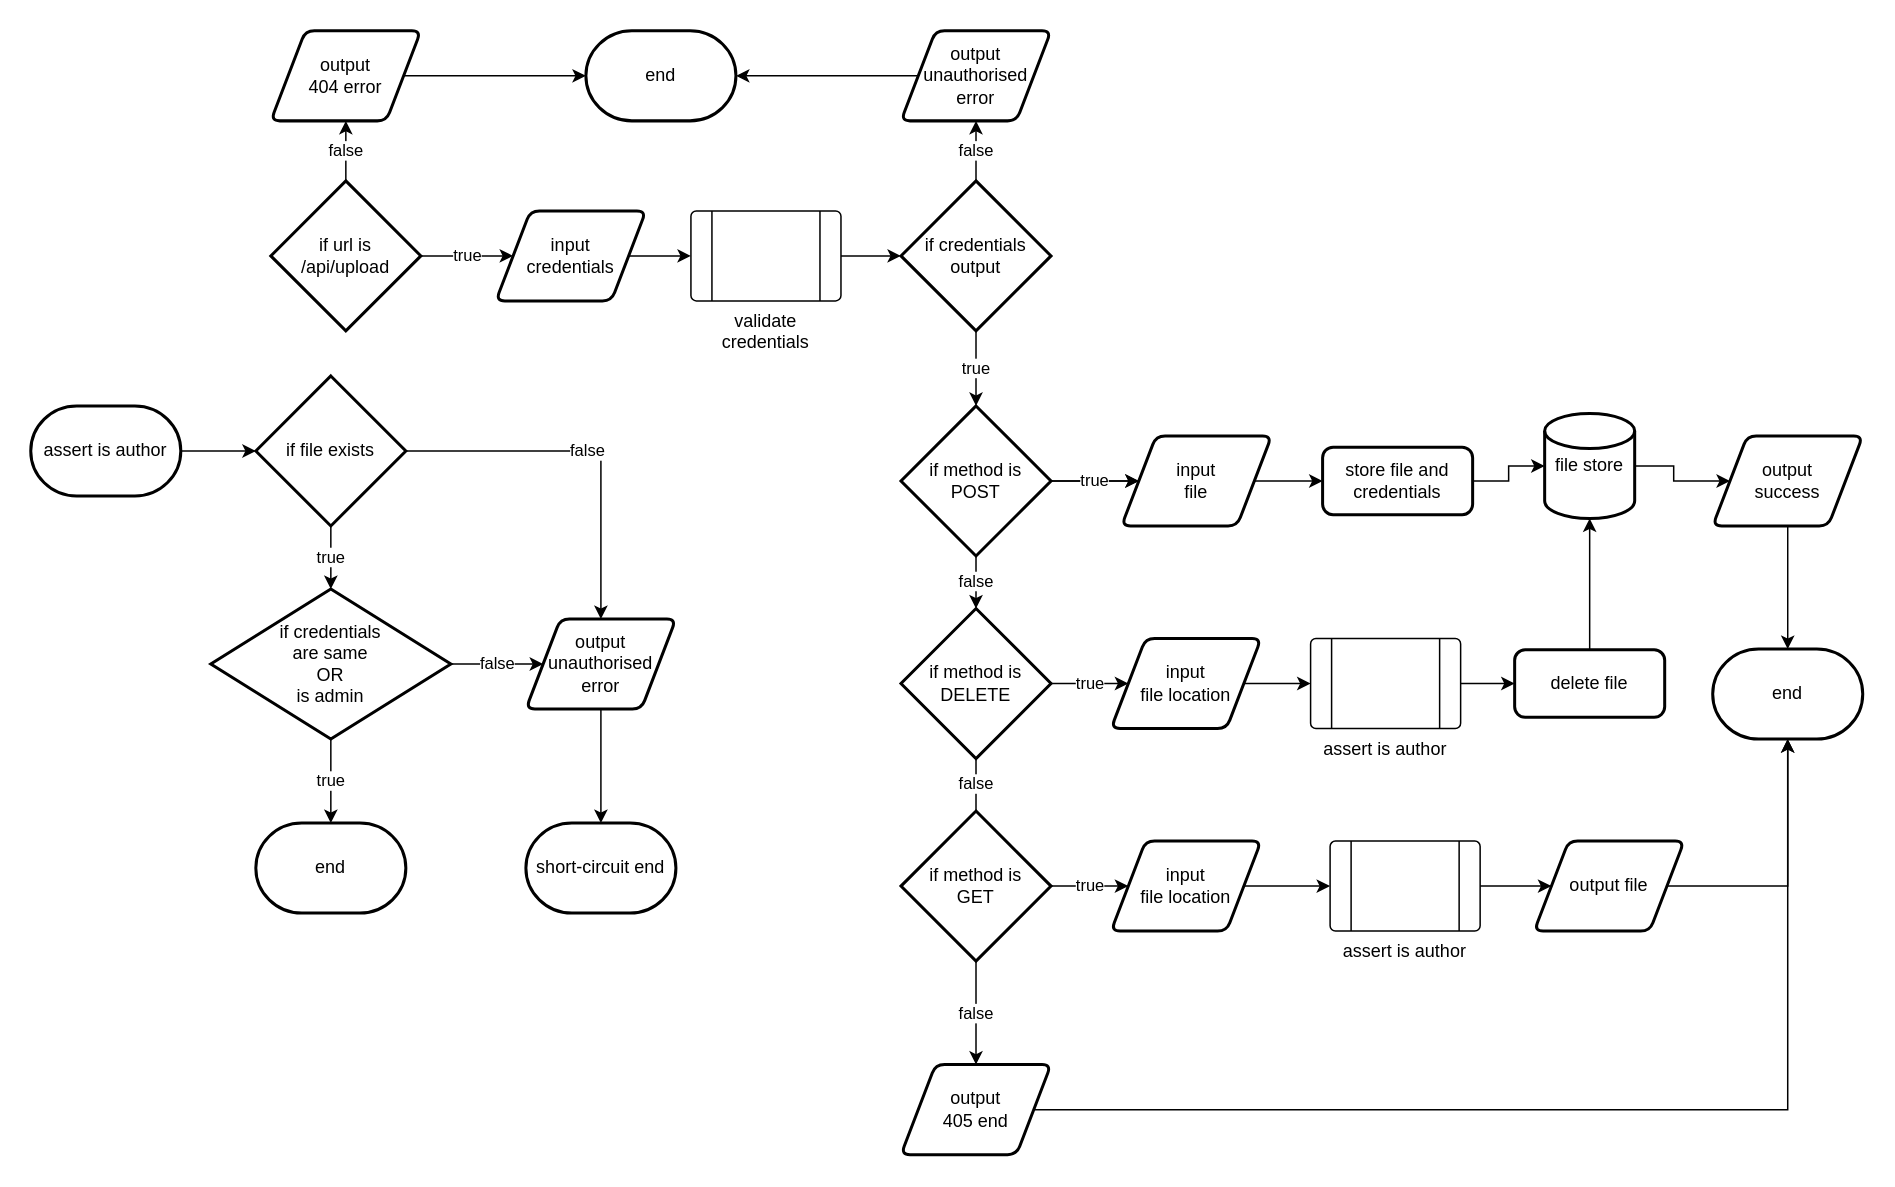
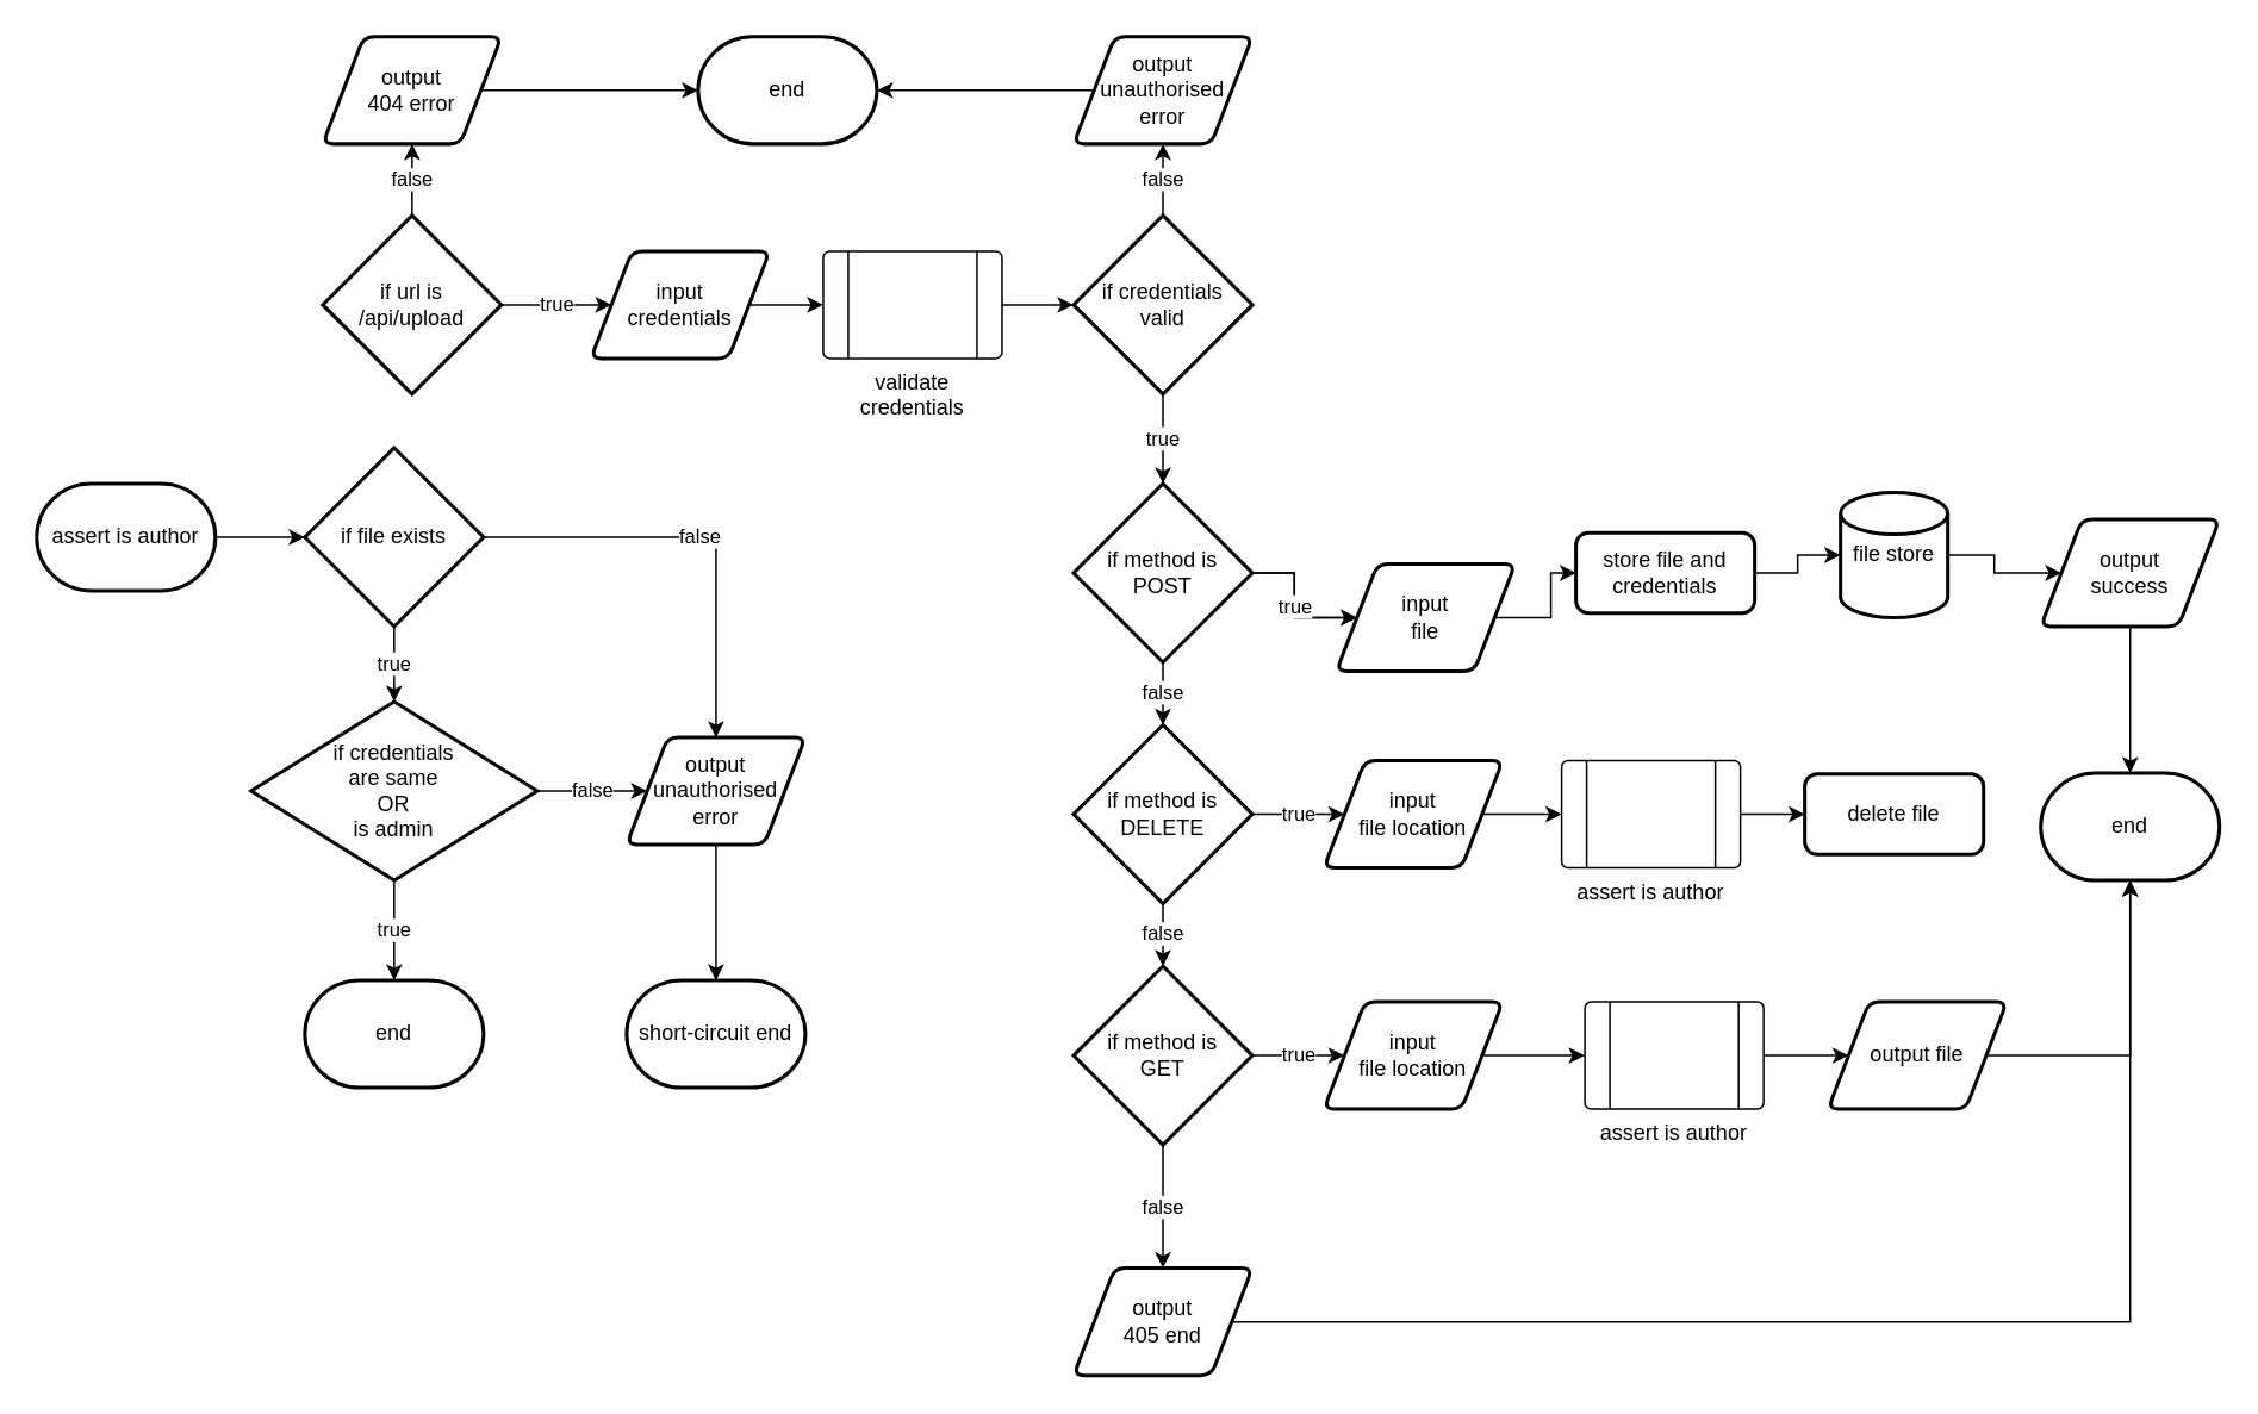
  <mxCell id="0" />
  <mxCell id="1" parent="0" />
  <mxCell id="2" style="edgeStyle=orthogonalEdgeStyle;rounded=0;orthogonalLoop=1;jettySize=auto;html=1;" parent="1" source="3" target="8" edge="1"><mxGeometry relative="1" as="geometry" /></mxCell>
  <mxCell id="3" value="input&lt;br&gt;credentials" style="shape=parallelogram;html=1;strokeWidth=2;perimeter=parallelogramPerimeter;whiteSpace=wrap;rounded=1;arcSize=12;size=0.23;" parent="1" vertex="1"><mxGeometry x="330" y="140" width="100" height="60" as="geometry" /></mxCell>
  <mxCell id="4" value="false" style="edgeStyle=orthogonalEdgeStyle;rounded=0;orthogonalLoop=1;jettySize=auto;html=1;" parent="1" source="6" target="10" edge="1"><mxGeometry relative="1" as="geometry" /></mxCell>
  <mxCell id="5" value="true" style="edgeStyle=orthogonalEdgeStyle;rounded=0;orthogonalLoop=1;jettySize=auto;html=1;" parent="1" source="6" target="21" edge="1"><mxGeometry relative="1" as="geometry" /></mxCell>
- <mxCell id="6" value="if credentials&lt;br&gt;output" style="strokeWidth=2;html=1;shape=mxgraph.flowchart.decision;whiteSpace=wrap;" parent="1" vertex="1"><mxGeometry x="600" y="120" width="100" height="100" as="geometry" /></mxCell>
+ <mxCell id="6" value="if credentials&lt;br&gt;valid" style="strokeWidth=2;html=1;shape=mxgraph.flowchart.decision;whiteSpace=wrap;" parent="1" vertex="1"><mxGeometry x="600" y="120" width="100" height="100" as="geometry" /></mxCell>
  <mxCell id="7" style="edgeStyle=orthogonalEdgeStyle;rounded=0;orthogonalLoop=1;jettySize=auto;html=1;" parent="1" source="8" target="6" edge="1"><mxGeometry relative="1" as="geometry" /></mxCell>
  <mxCell id="8" value="validate credentials" style="verticalLabelPosition=bottom;verticalAlign=top;html=1;shape=process;whiteSpace=wrap;rounded=1;size=0.14;arcSize=6;" parent="1" vertex="1"><mxGeometry x="460" y="140" width="100" height="60" as="geometry" /></mxCell>
  <mxCell id="9" style="edgeStyle=orthogonalEdgeStyle;rounded=0;orthogonalLoop=1;jettySize=auto;html=1;" parent="1" source="10" target="41" edge="1"><mxGeometry relative="1" as="geometry" /></mxCell>
  <mxCell id="10" value="output&lt;br&gt;unauthorised&lt;br&gt;error" style="shape=parallelogram;html=1;strokeWidth=2;perimeter=parallelogramPerimeter;whiteSpace=wrap;rounded=1;arcSize=12;size=0.23;" parent="1" vertex="1"><mxGeometry x="600" y="20" width="100" height="60" as="geometry" /></mxCell>
  <mxCell id="11" style="edgeStyle=orthogonalEdgeStyle;rounded=0;orthogonalLoop=1;jettySize=auto;html=1;" parent="1" source="12" target="16" edge="1"><mxGeometry relative="1" as="geometry" /></mxCell>
- <mxCell id="12" value="input&lt;br&gt;file" style="shape=parallelogram;html=1;strokeWidth=2;perimeter=parallelogramPerimeter;whiteSpace=wrap;rounded=1;arcSize=12;size=0.23;" parent="1" vertex="1"><mxGeometry x="747" y="290" width="100" height="60" as="geometry" /></mxCell>
+ <mxCell id="12" value="input&lt;br&gt;file" style="shape=parallelogram;html=1;strokeWidth=2;perimeter=parallelogramPerimeter;whiteSpace=wrap;rounded=1;arcSize=12;size=0.23;" parent="1" vertex="1"><mxGeometry x="747" y="315" width="100" height="60" as="geometry" /></mxCell>
  <mxCell id="13" style="edgeStyle=orthogonalEdgeStyle;rounded=0;orthogonalLoop=1;jettySize=auto;html=1;" edge="1" parent="1" source="14" target="43"><mxGeometry relative="1" as="geometry" /></mxCell>
  <mxCell id="14" value="file store" style="strokeWidth=2;html=1;shape=mxgraph.flowchart.database;whiteSpace=wrap;" parent="1" vertex="1"><mxGeometry x="1029" y="275" width="60" height="70" as="geometry" /></mxCell>
  <mxCell id="15" style="edgeStyle=orthogonalEdgeStyle;rounded=0;orthogonalLoop=1;jettySize=auto;html=1;" parent="1" source="16" target="14" edge="1"><mxGeometry relative="1" as="geometry" /></mxCell>
  <mxCell id="16" value="store file and credentials" style="rounded=1;whiteSpace=wrap;html=1;absoluteArcSize=1;arcSize=14;strokeWidth=2;" parent="1" vertex="1"><mxGeometry x="881" y="297.5" width="100" height="45" as="geometry" /></mxCell>
  <mxCell id="17" value="end" style="strokeWidth=2;html=1;shape=mxgraph.flowchart.terminator;whiteSpace=wrap;" parent="1" vertex="1"><mxGeometry x="1141" y="432" width="100" height="60" as="geometry" /></mxCell>
  <mxCell id="18" style="edgeStyle=orthogonalEdgeStyle;rounded=0;orthogonalLoop=1;jettySize=auto;html=1;" parent="1" source="21" target="12" edge="1"><mxGeometry relative="1" as="geometry" /></mxCell>
  <mxCell id="19" value="true" style="edgeStyle=orthogonalEdgeStyle;rounded=0;orthogonalLoop=1;jettySize=auto;html=1;" parent="1" source="21" target="12" edge="1"><mxGeometry relative="1" as="geometry" /></mxCell>
  <mxCell id="20" value="false" style="edgeStyle=orthogonalEdgeStyle;rounded=0;orthogonalLoop=1;jettySize=auto;html=1;" edge="1" parent="1" source="21" target="36"><mxGeometry relative="1" as="geometry" /></mxCell>
  <mxCell id="21" value="if method is&lt;br&gt;POST" style="strokeWidth=2;html=1;shape=mxgraph.flowchart.decision;whiteSpace=wrap;" parent="1" vertex="1"><mxGeometry x="600" y="270" width="100" height="100" as="geometry" /></mxCell>
  <mxCell id="22" value="true" style="edgeStyle=orthogonalEdgeStyle;rounded=0;orthogonalLoop=1;jettySize=auto;html=1;" parent="1" source="24" target="26" edge="1"><mxGeometry relative="1" as="geometry" /></mxCell>
  <mxCell id="23" value="false" style="edgeStyle=orthogonalEdgeStyle;rounded=0;orthogonalLoop=1;jettySize=auto;html=1;" edge="1" parent="1" source="24" target="40"><mxGeometry relative="1" as="geometry" /></mxCell>
  <mxCell id="24" value="if method is&lt;br&gt;GET" style="strokeWidth=2;html=1;shape=mxgraph.flowchart.decision;whiteSpace=wrap;" parent="1" vertex="1"><mxGeometry x="600" y="540" width="100" height="100" as="geometry" /></mxCell>
  <mxCell id="25" style="edgeStyle=orthogonalEdgeStyle;rounded=0;orthogonalLoop=1;jettySize=auto;html=1;" parent="1" source="26" target="59" edge="1"><mxGeometry relative="1" as="geometry" /></mxCell>
  <mxCell id="26" value="input&lt;br&gt;file location" style="shape=parallelogram;html=1;strokeWidth=2;perimeter=parallelogramPerimeter;whiteSpace=wrap;rounded=1;arcSize=12;size=0.23;" parent="1" vertex="1"><mxGeometry x="740" y="560" width="100" height="60" as="geometry" /></mxCell>
  <mxCell id="27" value="true" style="edgeStyle=orthogonalEdgeStyle;rounded=0;orthogonalLoop=1;jettySize=auto;html=1;" parent="1" source="29" target="3" edge="1"><mxGeometry relative="1" as="geometry" /></mxCell>
  <mxCell id="28" value="false" style="edgeStyle=orthogonalEdgeStyle;rounded=0;orthogonalLoop=1;jettySize=auto;html=1;" parent="1" source="29" target="33" edge="1"><mxGeometry relative="1" as="geometry" /></mxCell>
  <mxCell id="29" value="if url is&lt;br&gt;/api/upload" style="strokeWidth=2;html=1;shape=mxgraph.flowchart.decision;whiteSpace=wrap;" parent="1" vertex="1"><mxGeometry x="180" y="120" width="100" height="100" as="geometry" /></mxCell>
  <mxCell id="30" style="edgeStyle=orthogonalEdgeStyle;rounded=0;orthogonalLoop=1;jettySize=auto;html=1;" edge="1" parent="1" source="31" target="17"><mxGeometry relative="1" as="geometry" /></mxCell>
  <mxCell id="31" value="output file" style="shape=parallelogram;html=1;strokeWidth=2;perimeter=parallelogramPerimeter;whiteSpace=wrap;rounded=1;arcSize=12;size=0.23;" parent="1" vertex="1"><mxGeometry x="1022" y="560" width="100" height="60" as="geometry" /></mxCell>
  <mxCell id="32" style="edgeStyle=orthogonalEdgeStyle;rounded=0;orthogonalLoop=1;jettySize=auto;html=1;" parent="1" source="33" target="41" edge="1"><mxGeometry relative="1" as="geometry" /></mxCell>
  <mxCell id="33" value="output&lt;br&gt;404 error" style="shape=parallelogram;html=1;strokeWidth=2;perimeter=parallelogramPerimeter;whiteSpace=wrap;rounded=1;arcSize=12;size=0.23;" parent="1" vertex="1"><mxGeometry x="180" y="20" width="100" height="60" as="geometry" /></mxCell>
  <mxCell id="34" value="true" style="edgeStyle=orthogonalEdgeStyle;rounded=0;orthogonalLoop=1;jettySize=auto;html=1;" parent="1" source="36" target="38" edge="1"><mxGeometry relative="1" as="geometry" /></mxCell>
- <mxCell id="35" value="false" style="edgeStyle=orthogonalEdgeStyle;rounded=0;orthogonalLoop=1;jettySize=auto;html=1;endArrow=none;" edge="1" parent="1" source="36" target="24"><mxGeometry relative="1" as="geometry" /></mxCell>
+ <mxCell id="35" value="false" style="edgeStyle=orthogonalEdgeStyle;rounded=0;orthogonalLoop=1;jettySize=auto;html=1;" edge="1" parent="1" source="36" target="24"><mxGeometry relative="1" as="geometry" /></mxCell>
  <mxCell id="36" value="if method is&lt;br&gt;DELETE" style="strokeWidth=2;html=1;shape=mxgraph.flowchart.decision;whiteSpace=wrap;" parent="1" vertex="1"><mxGeometry x="600" y="405" width="100" height="100" as="geometry" /></mxCell>
  <mxCell id="37" style="edgeStyle=orthogonalEdgeStyle;rounded=0;orthogonalLoop=1;jettySize=auto;html=1;" parent="1" source="38" target="57" edge="1"><mxGeometry relative="1" as="geometry" /></mxCell>
  <mxCell id="38" value="input&lt;br&gt;file location" style="shape=parallelogram;html=1;strokeWidth=2;perimeter=parallelogramPerimeter;whiteSpace=wrap;rounded=1;arcSize=12;size=0.23;" parent="1" vertex="1"><mxGeometry x="740" y="425" width="100" height="60" as="geometry" /></mxCell>
  <mxCell id="39" style="edgeStyle=orthogonalEdgeStyle;rounded=0;orthogonalLoop=1;jettySize=auto;html=1;" parent="1" source="40" target="17" edge="1"><mxGeometry relative="1" as="geometry" /></mxCell>
  <mxCell id="40" value="output&lt;br&gt;405 end" style="shape=parallelogram;html=1;strokeWidth=2;perimeter=parallelogramPerimeter;whiteSpace=wrap;rounded=1;arcSize=12;size=0.23;" parent="1" vertex="1"><mxGeometry x="600" y="709" width="100" height="60" as="geometry" /></mxCell>
  <mxCell id="41" value="end" style="strokeWidth=2;html=1;shape=mxgraph.flowchart.terminator;whiteSpace=wrap;" parent="1" vertex="1"><mxGeometry x="390" y="20" width="100" height="60" as="geometry" /></mxCell>
  <mxCell id="42" style="edgeStyle=orthogonalEdgeStyle;rounded=0;orthogonalLoop=1;jettySize=auto;html=1;" parent="1" source="43" target="17" edge="1"><mxGeometry relative="1" as="geometry" /></mxCell>
  <mxCell id="43" value="output&lt;br&gt;success" style="shape=parallelogram;html=1;strokeWidth=2;perimeter=parallelogramPerimeter;whiteSpace=wrap;rounded=1;arcSize=12;size=0.23;" parent="1" vertex="1"><mxGeometry x="1141" y="290" width="100" height="60" as="geometry" /></mxCell>
  <mxCell id="44" style="edgeStyle=orthogonalEdgeStyle;rounded=0;orthogonalLoop=1;jettySize=auto;html=1;" parent="1" source="45" target="48" edge="1"><mxGeometry relative="1" as="geometry" /></mxCell>
  <mxCell id="45" value="assert is author" style="strokeWidth=2;html=1;shape=mxgraph.flowchart.terminator;whiteSpace=wrap;" parent="1" vertex="1"><mxGeometry x="20" y="270" width="100" height="60" as="geometry" /></mxCell>
  <mxCell id="46" value="false" style="edgeStyle=orthogonalEdgeStyle;rounded=0;orthogonalLoop=1;jettySize=auto;html=1;" parent="1" source="48" target="50" edge="1"><mxGeometry relative="1" as="geometry" /></mxCell>
  <mxCell id="47" value="true" style="edgeStyle=orthogonalEdgeStyle;rounded=0;orthogonalLoop=1;jettySize=auto;html=1;" parent="1" source="48" target="53" edge="1"><mxGeometry relative="1" as="geometry" /></mxCell>
  <mxCell id="48" value="if file exists" style="strokeWidth=2;html=1;shape=mxgraph.flowchart.decision;whiteSpace=wrap;" parent="1" vertex="1"><mxGeometry x="170" y="250" width="100" height="100" as="geometry" /></mxCell>
  <mxCell id="49" style="edgeStyle=orthogonalEdgeStyle;rounded=0;orthogonalLoop=1;jettySize=auto;html=1;" parent="1" source="50" target="55" edge="1"><mxGeometry relative="1" as="geometry" /></mxCell>
  <mxCell id="50" value="output&lt;br&gt;unauthorised error" style="shape=parallelogram;html=1;strokeWidth=2;perimeter=parallelogramPerimeter;whiteSpace=wrap;rounded=1;arcSize=12;size=0.23;" parent="1" vertex="1"><mxGeometry x="350" y="412" width="100" height="60" as="geometry" /></mxCell>
  <mxCell id="51" value="false" style="edgeStyle=orthogonalEdgeStyle;rounded=0;orthogonalLoop=1;jettySize=auto;html=1;" parent="1" source="53" target="50" edge="1"><mxGeometry relative="1" as="geometry" /></mxCell>
  <mxCell id="52" value="true" style="edgeStyle=orthogonalEdgeStyle;rounded=0;orthogonalLoop=1;jettySize=auto;html=1;" parent="1" source="53" target="54" edge="1"><mxGeometry relative="1" as="geometry" /></mxCell>
  <mxCell id="53" value="if credentials&lt;br style=&quot;border-color: var(--border-color);&quot;&gt;are same&lt;br style=&quot;border-color: var(--border-color);&quot;&gt;OR&lt;br style=&quot;border-color: var(--border-color);&quot;&gt;is admin" style="strokeWidth=2;html=1;shape=mxgraph.flowchart.decision;whiteSpace=wrap;" parent="1" vertex="1"><mxGeometry x="140" y="392" width="160" height="100" as="geometry" /></mxCell>
  <mxCell id="54" value="end" style="strokeWidth=2;html=1;shape=mxgraph.flowchart.terminator;whiteSpace=wrap;" parent="1" vertex="1"><mxGeometry x="170" y="548" width="100" height="60" as="geometry" /></mxCell>
  <mxCell id="55" value="short-circuit end" style="strokeWidth=2;html=1;shape=mxgraph.flowchart.terminator;whiteSpace=wrap;" parent="1" vertex="1"><mxGeometry x="350" y="548" width="100" height="60" as="geometry" /></mxCell>
  <mxCell id="56" style="edgeStyle=orthogonalEdgeStyle;rounded=0;orthogonalLoop=1;jettySize=auto;html=1;" edge="1" parent="1" source="57" target="61"><mxGeometry relative="1" as="geometry" /></mxCell>
  <mxCell id="57" value="assert is author" style="verticalLabelPosition=bottom;verticalAlign=top;html=1;shape=process;whiteSpace=wrap;rounded=1;size=0.14;arcSize=6;" parent="1" vertex="1"><mxGeometry x="873" y="425" width="100" height="60" as="geometry" /></mxCell>
  <mxCell id="58" style="edgeStyle=orthogonalEdgeStyle;rounded=0;orthogonalLoop=1;jettySize=auto;html=1;" parent="1" source="59" target="31" edge="1"><mxGeometry relative="1" as="geometry" /></mxCell>
  <mxCell id="59" value="assert is author" style="verticalLabelPosition=bottom;verticalAlign=top;html=1;shape=process;whiteSpace=wrap;rounded=1;size=0.14;arcSize=6;" parent="1" vertex="1"><mxGeometry x="886" y="560" width="100" height="60" as="geometry" /></mxCell>
- <mxCell id="60" style="edgeStyle=orthogonalEdgeStyle;rounded=0;orthogonalLoop=1;jettySize=auto;html=1;" edge="1" parent="1" source="61" target="14"><mxGeometry relative="1" as="geometry" /></mxCell>
  <mxCell id="61" value="delete file" style="rounded=1;whiteSpace=wrap;html=1;absoluteArcSize=1;arcSize=14;strokeWidth=2;" vertex="1" parent="1"><mxGeometry x="1009" y="432.5" width="100" height="45" as="geometry" /></mxCell>
